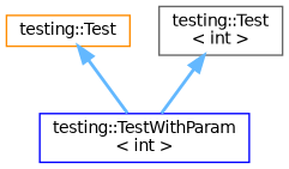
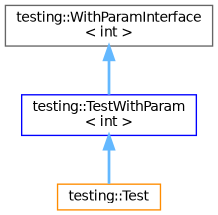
  digraph {
    node [fillcolor=white fontname=Helvetica fontsize=10 shape=box style=filled]
    edge [color=steelblue1 dir=back fontname=Helvetica fontsize=10 labelfontname=Helvetica labelfontsize=10 style=bold]
    n1 [color=blue height=0.2 label="testing::TestWithParam\l\< int \>" width=0.4]
    n2 [color=darkorange height=0.2 label="testing::Test" width=0.4]
-   n3 [color=gray40 height=0.2 label="testing::Test\l\< int \>" width=0.4]
-   n2 -> n1
+   n3 [color=gray40 height=0.2 label="testing::WithParamInterface\l\< int \>" width=0.4]
+   n1 -> n2
    n3 -> n1
  }
